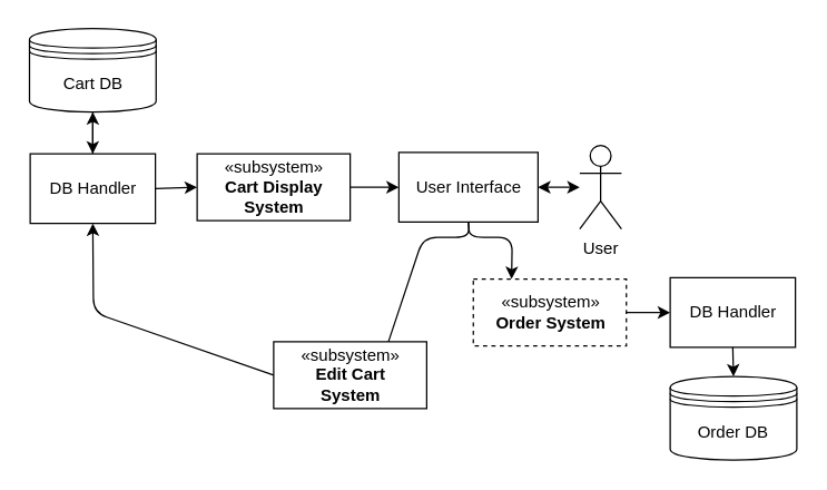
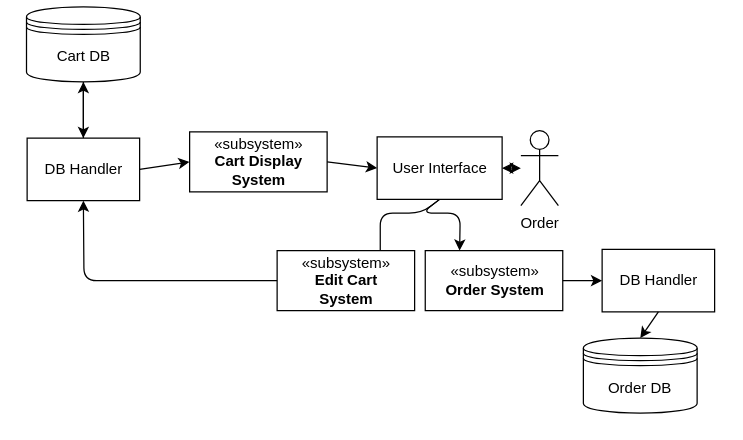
  <mxCell id="0" />
  <mxCell id="1" parent="0" />
- <mxCell id="2" value="«subsystem»&lt;br&gt;&lt;b&gt;Cart Display&lt;br&gt;System&lt;/b&gt;" style="html=1;" vertex="1" parent="1"><mxGeometry x="141" y="110" width="110" height="48" as="geometry" /></mxCell>
+ <mxCell id="2" value="«subsystem»&lt;br&gt;&lt;b&gt;Cart Display&lt;br&gt;System&lt;/b&gt;" style="html=1;" vertex="1" parent="1"><mxGeometry x="151" y="105" width="110" height="48" as="geometry" /></mxCell>
  <mxCell id="3" value="" style="edgeStyle=orthogonalEdgeStyle;rounded=0;orthogonalLoop=1;jettySize=auto;html=1;" edge="1" parent="1" source="4" target="5"><mxGeometry relative="1" as="geometry" /></mxCell>
  <mxCell id="4" value="DB Handler" style="html=1;" vertex="1" parent="1"><mxGeometry x="21" y="110" width="90" height="50" as="geometry" /></mxCell>
- <mxCell id="5" value="Cart DB" style="shape=datastore;whiteSpace=wrap;html=1;" vertex="1" parent="1"><mxGeometry x="20.5" y="20" width="91" height="60" as="geometry" /></mxCell>
- <mxCell id="6" value="User Interface" style="html=1;" vertex="1" parent="1"><mxGeometry x="286" y="109" width="100" height="50" as="geometry" /></mxCell>
- <mxCell id="7" value="User" style="shape=umlActor;verticalLabelPosition=bottom;labelBackgroundColor=#ffffff;verticalAlign=top;html=1;" vertex="1" parent="1"><mxGeometry x="416" y="104" width="30" height="60" as="geometry" /></mxCell>
+ <mxCell id="5" value="Cart DB" style="shape=datastore;whiteSpace=wrap;html=1;" vertex="1" parent="1"><mxGeometry x="20.5" y="5" width="91" height="60" as="geometry" /></mxCell>
+ <mxCell id="6" value="User Interface" style="html=1;" vertex="1" parent="1"><mxGeometry x="301" y="109" width="100" height="50" as="geometry" /></mxCell>
+ <mxCell id="7" value="Order" style="shape=umlActor;verticalLabelPosition=bottom;labelBackgroundColor=#ffffff;verticalAlign=top;html=1;" vertex="1" parent="1"><mxGeometry x="416" y="104" width="30" height="60" as="geometry" /></mxCell>
  <mxCell id="8" value="" style="endArrow=classic;startArrow=classic;html=1;exitX=1;exitY=0.5;exitDx=0;exitDy=0;" edge="1" parent="1" source="6"><mxGeometry width="50" height="50" relative="1" as="geometry"><mxPoint x="366" y="240" as="sourcePoint" /><mxPoint x="416" y="134" as="targetPoint" /></mxGeometry></mxCell>
- <mxCell id="9" value="«subsystem»&lt;br&gt;&lt;b&gt;Edit Cart&lt;br&gt;System&lt;/b&gt;&lt;br&gt;" style="html=1;" vertex="1" parent="1"><mxGeometry x="196" y="245" width="110" height="48" as="geometry" /></mxCell>
- <mxCell id="10" value="«subsystem»&lt;br&gt;&lt;b&gt;Order System&lt;/b&gt;&lt;br&gt;" style="html=1;dashed=1;" vertex="1" parent="1"><mxGeometry x="339.5" y="200" width="110" height="48" as="geometry" /></mxCell>
+ <mxCell id="9" value="«subsystem»&lt;br&gt;&lt;b&gt;Edit Cart&lt;br&gt;System&lt;/b&gt;&lt;br&gt;" style="html=1;" vertex="1" parent="1"><mxGeometry x="221" y="200" width="110" height="48" as="geometry" /></mxCell>
+ <mxCell id="10" value="«subsystem»&lt;br&gt;&lt;b&gt;Order System&lt;/b&gt;&lt;br&gt;" style="html=1;" vertex="1" parent="1"><mxGeometry x="339.5" y="200" width="110" height="48" as="geometry" /></mxCell>
  <mxCell id="11" value="DB Handler" style="html=1;" vertex="1" parent="1"><mxGeometry x="481" y="199" width="90" height="50" as="geometry" /></mxCell>
- <mxCell id="12" value="Order DB" style="shape=datastore;whiteSpace=wrap;html=1;" vertex="1" parent="1"><mxGeometry x="481" y="270" width="91" height="60" as="geometry" /></mxCell>
+ <mxCell id="12" value="Order DB" style="shape=datastore;whiteSpace=wrap;html=1;" vertex="1" parent="1"><mxGeometry x="466" y="270" width="91" height="60" as="geometry" /></mxCell>
  <mxCell id="13" value="" style="endArrow=classic;html=1;exitX=0.5;exitY=1;exitDx=0;exitDy=0;entryX=0.5;entryY=0;entryDx=0;entryDy=0;" edge="1" parent="1" source="5" target="4"><mxGeometry width="50" height="50" relative="1" as="geometry"><mxPoint x="81.5" y="220" as="sourcePoint" /><mxPoint x="131.5" y="170" as="targetPoint" /></mxGeometry></mxCell>
  <mxCell id="14" value="" style="endArrow=classic;html=1;exitX=1;exitY=0.5;exitDx=0;exitDy=0;entryX=0;entryY=0.5;entryDx=0;entryDy=0;" edge="1" parent="1" source="4" target="2"><mxGeometry width="50" height="50" relative="1" as="geometry"><mxPoint x="151.5" y="110" as="sourcePoint" /><mxPoint x="201.5" y="60" as="targetPoint" /></mxGeometry></mxCell>
  <mxCell id="15" value="" style="endArrow=classic;html=1;exitX=1;exitY=0.5;exitDx=0;exitDy=0;entryX=0;entryY=0.5;entryDx=0;entryDy=0;" edge="1" parent="1" source="2" target="6"><mxGeometry width="50" height="50" relative="1" as="geometry"><mxPoint x="271.5" y="130" as="sourcePoint" /><mxPoint x="321.5" y="80" as="targetPoint" /></mxGeometry></mxCell>
  <mxCell id="16" value="" style="endArrow=none;html=1;entryX=0.75;entryY=0;entryDx=0;entryDy=0;exitX=0.5;exitY=1;exitDx=0;exitDy=0;" edge="1" parent="1" source="6" target="9"><mxGeometry width="50" height="50" relative="1" as="geometry"><mxPoint x="331.5" y="170" as="sourcePoint" /><mxPoint x="361.5" y="130" as="targetPoint" /><Array as="points"><mxPoint x="336.5" y="170" /><mxPoint x="303.5" y="170" /></Array></mxGeometry></mxCell>
  <mxCell id="17" value="" style="endArrow=classic;html=1;exitX=0.5;exitY=1;exitDx=0;exitDy=0;entryX=0.25;entryY=0;entryDx=0;entryDy=0;" edge="1" parent="1" source="6" target="10"><mxGeometry width="50" height="50" relative="1" as="geometry"><mxPoint x="351.5" y="210" as="sourcePoint" /><mxPoint x="401.5" y="160" as="targetPoint" /><Array as="points"><mxPoint x="336.5" y="170" /><mxPoint x="367.5" y="170" /></Array></mxGeometry></mxCell>
  <mxCell id="18" value="" style="endArrow=classic;html=1;exitX=0;exitY=0.5;exitDx=0;exitDy=0;entryX=0.5;entryY=1;entryDx=0;entryDy=0;" edge="1" parent="1" source="9" target="4"><mxGeometry width="50" height="50" relative="1" as="geometry"><mxPoint x="81.5" y="270" as="sourcePoint" /><mxPoint x="131.5" y="220" as="targetPoint" /><Array as="points"><mxPoint x="66.5" y="224" /></Array></mxGeometry></mxCell>
  <mxCell id="19" value="" style="endArrow=classic;html=1;exitX=1;exitY=0.5;exitDx=0;exitDy=0;entryX=0;entryY=0.5;entryDx=0;entryDy=0;" edge="1" parent="1" source="10" target="11"><mxGeometry width="50" height="50" relative="1" as="geometry"><mxPoint x="471.5" y="220" as="sourcePoint" /><mxPoint x="521.5" y="170" as="targetPoint" /></mxGeometry></mxCell>
  <mxCell id="20" value="" style="endArrow=classic;html=1;exitX=0.5;exitY=1;exitDx=0;exitDy=0;entryX=0.5;entryY=0;entryDx=0;entryDy=0;" edge="1" parent="1" source="11" target="12"><mxGeometry width="50" height="50" relative="1" as="geometry"><mxPoint x="581.5" y="270" as="sourcePoint" /><mxPoint x="631.5" y="220" as="targetPoint" /></mxGeometry></mxCell>
